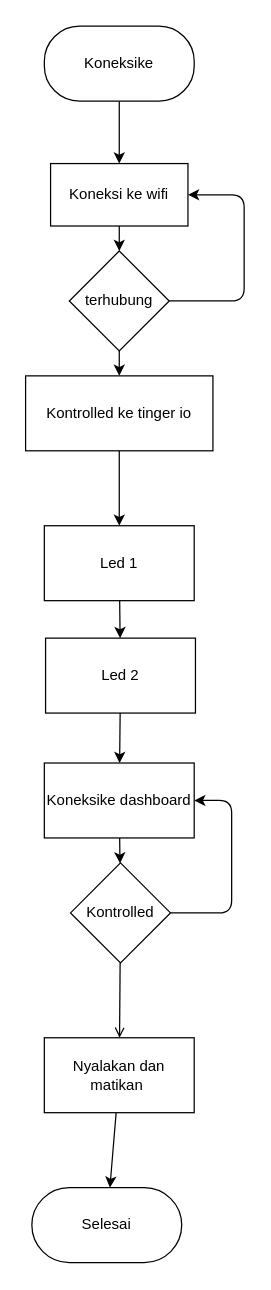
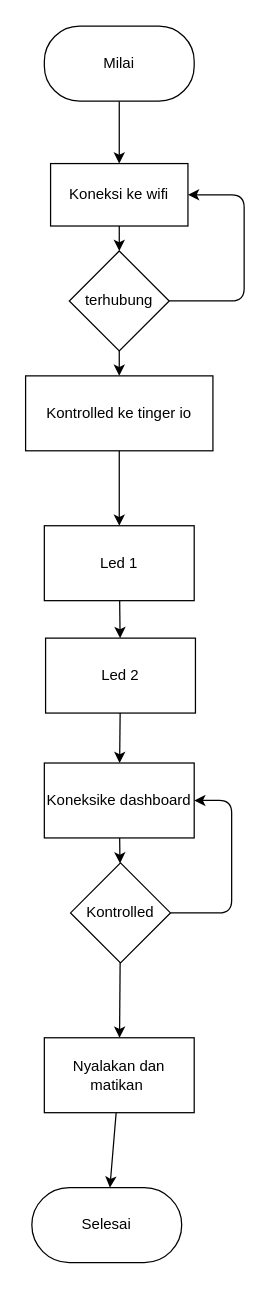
  <mxCell id="0" />
  <mxCell id="1" parent="0" />
  <mxCell id="2" value="" style="edgeStyle=none;html=1;" edge="1" parent="1" source="3" target="5"><mxGeometry relative="1" as="geometry" /></mxCell>
- <mxCell id="3" value="Koneksike" style="rounded=1;whiteSpace=wrap;html=1;arcSize=47;" parent="1" vertex="1"><mxGeometry x="35" y="20" width="120" height="60" as="geometry" /></mxCell>
+ <mxCell id="3" value="Milai" style="rounded=1;whiteSpace=wrap;html=1;arcSize=47;" parent="1" vertex="1"><mxGeometry x="35" y="20" width="120" height="60" as="geometry" /></mxCell>
  <mxCell id="4" value="" style="edgeStyle=none;html=1;" edge="1" parent="1" source="5" target="8"><mxGeometry relative="1" as="geometry" /></mxCell>
  <mxCell id="5" value="Koneksi ke wifi" style="rounded=0;whiteSpace=wrap;html=1;" parent="1" vertex="1"><mxGeometry x="40" y="130" width="110" height="50" as="geometry" /></mxCell>
  <mxCell id="6" style="edgeStyle=none;html=1;entryX=1;entryY=0.5;entryDx=0;entryDy=0;" edge="1" parent="1" source="8" target="5"><mxGeometry relative="1" as="geometry"><Array as="points"><mxPoint x="195" y="240" /><mxPoint x="195" y="155" /></Array></mxGeometry></mxCell>
  <mxCell id="7" value="" style="edgeStyle=none;html=1;" edge="1" parent="1" source="8" target="10"><mxGeometry relative="1" as="geometry" /></mxCell>
  <mxCell id="8" value="terhubung" style="rhombus;whiteSpace=wrap;html=1;" vertex="1" parent="1"><mxGeometry x="55" y="200" width="80" height="80" as="geometry" /></mxCell>
  <mxCell id="9" value="" style="edgeStyle=none;html=1;" edge="1" parent="1" source="10"><mxGeometry relative="1" as="geometry"><mxPoint x="95" y="420" as="targetPoint" /></mxGeometry></mxCell>
  <mxCell id="10" value="Kontrolled ke tinger io" style="rounded=0;whiteSpace=wrap;html=1;" vertex="1" parent="1"><mxGeometry x="20" y="300" width="150" height="60" as="geometry" /></mxCell>
  <mxCell id="11" value="" style="edgeStyle=none;html=1;" edge="1" parent="1" source="12" target="14"><mxGeometry relative="1" as="geometry" /></mxCell>
  <mxCell id="12" value="Led 1" style="rounded=0;whiteSpace=wrap;html=1;" vertex="1" parent="1"><mxGeometry x="35" y="420" width="120" height="60" as="geometry" /></mxCell>
  <mxCell id="13" value="" style="edgeStyle=none;html=1;" edge="1" parent="1" source="14" target="16"><mxGeometry relative="1" as="geometry" /></mxCell>
  <mxCell id="14" value="Led 2" style="rounded=0;whiteSpace=wrap;html=1;" vertex="1" parent="1"><mxGeometry x="36" y="510" width="120" height="60" as="geometry" /></mxCell>
  <mxCell id="15" value="" style="edgeStyle=none;html=1;" edge="1" parent="1" source="16" target="19"><mxGeometry relative="1" as="geometry" /></mxCell>
  <mxCell id="16" value="Koneksike dashboard" style="rounded=0;whiteSpace=wrap;html=1;" vertex="1" parent="1"><mxGeometry x="35" y="610" width="120" height="60" as="geometry" /></mxCell>
  <mxCell id="17" style="edgeStyle=none;html=1;entryX=1;entryY=0.5;entryDx=0;entryDy=0;" edge="1" parent="1" source="19" target="16"><mxGeometry relative="1" as="geometry"><Array as="points"><mxPoint x="185" y="730" /><mxPoint x="185" y="640" /></Array></mxGeometry></mxCell>
- <mxCell id="18" value="" style="edgeStyle=none;html=1;endArrow=open;" edge="1" parent="1" source="19" target="21"><mxGeometry relative="1" as="geometry" /></mxCell>
+ <mxCell id="18" value="" style="edgeStyle=none;html=1;" edge="1" parent="1" source="19" target="21"><mxGeometry relative="1" as="geometry" /></mxCell>
  <mxCell id="19" value="Kontrolled" style="rhombus;whiteSpace=wrap;html=1;" vertex="1" parent="1"><mxGeometry x="56" y="690" width="80" height="80" as="geometry" /></mxCell>
  <mxCell id="20" value="" style="edgeStyle=none;html=1;" edge="1" parent="1" source="21" target="22"><mxGeometry relative="1" as="geometry" /></mxCell>
  <mxCell id="21" value="Nyalakan dan matikan&amp;nbsp;" style="rounded=0;whiteSpace=wrap;html=1;" vertex="1" parent="1"><mxGeometry x="35" y="830" width="120" height="60" as="geometry" /></mxCell>
  <mxCell id="22" value="Selesai" style="rounded=1;whiteSpace=wrap;html=1;arcSize=50;" vertex="1" parent="1"><mxGeometry x="25" y="950" width="120" height="60" as="geometry" /></mxCell>
